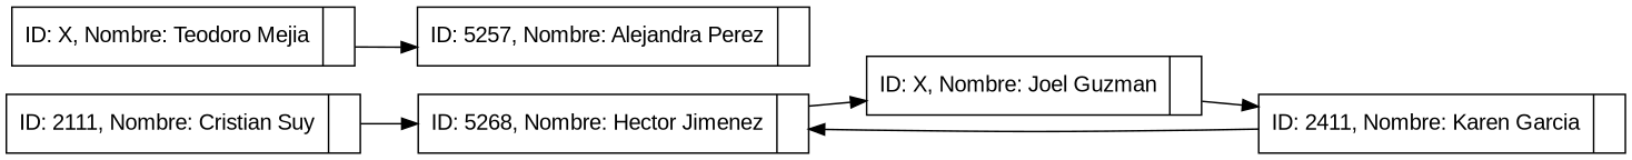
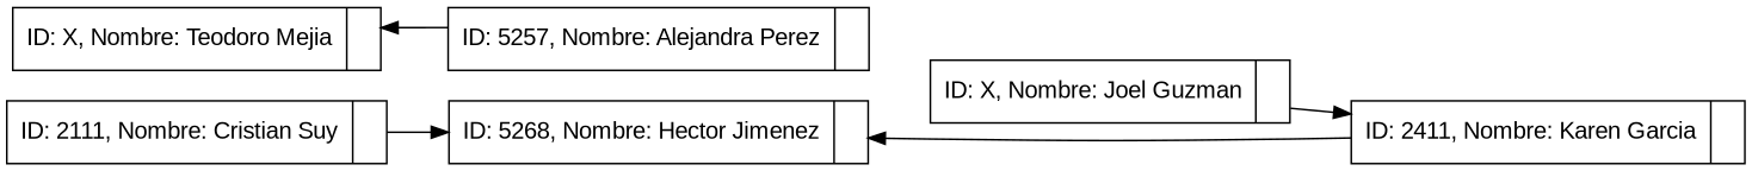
  digraph {
    fontname="Liberation Sans"
    rankdir=LR
    node [fontname="Liberation Sans" shape=record]
    edge [fontname="Liberation Sans"]
    n1 [label="{ID: 2111, Nombre: Cristian Suy|}"]
    n2 [label="{ID: 5268, Nombre: Hector Jimenez|}"]
    n3 [label="{ID: X, Nombre: Joel Guzman|}"]
    n4 [label="{ID: 2411, Nombre: Karen Garcia|}"]
    n5 [label="{ID: X, Nombre: Teodoro Mejia|}"]
    n6 [label="{ID: 5257, Nombre: Alejandra Perez|}"]
    n1 -> n2
-   n2 -> n3
    n3 -> n4
    n4 -> n2
-   n5 -> n6
+   n6 -> n5
  }
